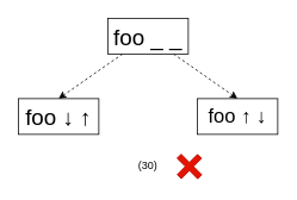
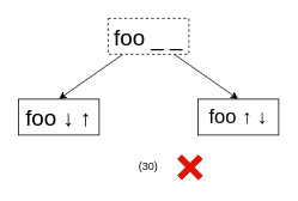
  <mxCell id="0" />
  <mxCell id="1" parent="0" />
- <mxCell id="2" style="edgeStyle=none;rounded=0;orthogonalLoop=1;jettySize=auto;html=1;entryX=0.5;entryY=0;entryDx=0;entryDy=0;dashed=1;" parent="1" source="4" target="5" edge="1"><mxGeometry relative="1" as="geometry" /></mxCell>
- <mxCell id="3" style="edgeStyle=none;rounded=0;orthogonalLoop=1;jettySize=auto;html=1;entryX=0.5;entryY=0;entryDx=0;entryDy=0;dashed=1;" parent="1" source="4" target="6" edge="1"><mxGeometry relative="1" as="geometry" /></mxCell>
- <mxCell id="4" value="foo _ _" style="rounded=0;whiteSpace=wrap;html=1;fontSize=25;" parent="1" vertex="1"><mxGeometry x="120" y="20" width="90" height="40" as="geometry" /></mxCell>
+ <mxCell id="2" style="edgeStyle=none;rounded=0;orthogonalLoop=1;jettySize=auto;html=1;entryX=0.5;entryY=0;entryDx=0;entryDy=0;" parent="1" source="4" target="5" edge="1"><mxGeometry relative="1" as="geometry" /></mxCell>
+ <mxCell id="3" style="edgeStyle=none;rounded=0;orthogonalLoop=1;jettySize=auto;html=1;entryX=0.5;entryY=0;entryDx=0;entryDy=0;" parent="1" source="4" target="6" edge="1"><mxGeometry relative="1" as="geometry" /></mxCell>
+ <mxCell id="4" value="foo _ _" style="rounded=0;whiteSpace=wrap;html=1;fontSize=25;dashed=1;" parent="1" vertex="1"><mxGeometry x="120" y="20" width="90" height="40" as="geometry" /></mxCell>
  <mxCell id="5" value="foo ↓ ↑" style="rounded=0;whiteSpace=wrap;html=1;fontSize=25;" parent="1" vertex="1"><mxGeometry x="20" y="110" width="90" height="40" as="geometry" /></mxCell>
  <mxCell id="6" value="foo ↑ ↓" style="rounded=0;whiteSpace=wrap;html=1;fontSize=22;" parent="1" vertex="1"><mxGeometry x="220" y="110" width="90" height="40" as="geometry" /></mxCell>
  <mxCell id="7" value="(30)" style="text;html=1;strokeColor=none;fillColor=none;align=center;verticalAlign=middle;whiteSpace=wrap;rounded=0;" parent="1" vertex="1"><mxGeometry x="135" y="170" width="60" height="30" as="geometry" /></mxCell>
  <mxCell id="8" value="" style="shape=cross;whiteSpace=wrap;html=1;rotation=45;fillColor=#e51400;fontColor=#ffffff;strokeColor=#B20000;" vertex="1" parent="1"><mxGeometry x="195" y="170" width="32.5" height="32" as="geometry" /></mxCell>
